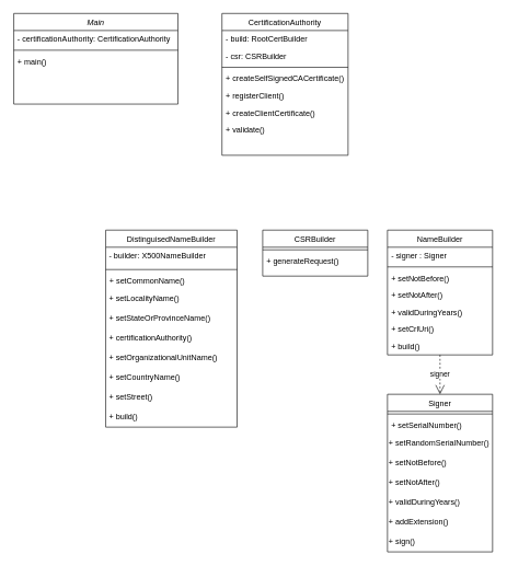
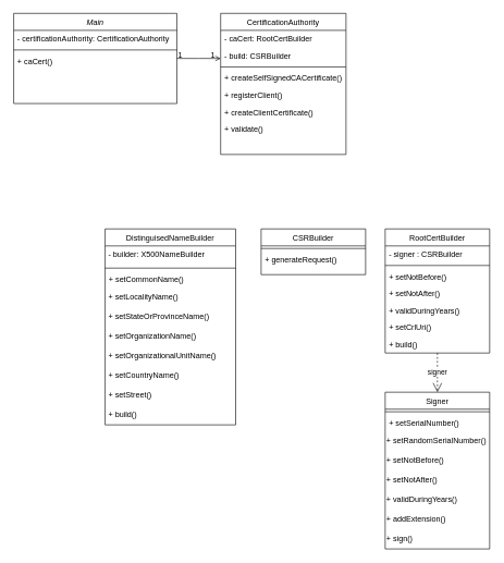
  <mxCell id="0" />
  <mxCell id="1" parent="0" />
  <mxCell id="2" value="Main" style="swimlane;fontStyle=2;align=center;verticalAlign=top;childLayout=stackLayout;horizontal=1;startSize=26;horizontalStack=0;resizeParent=1;resizeLast=0;collapsible=1;marginBottom=0;rounded=0;shadow=0;strokeWidth=1;" parent="1" vertex="1"><mxGeometry x="20" y="20" width="250" height="138" as="geometry"><mxRectangle x="230" y="140" width="160" height="26" as="alternateBounds" /></mxGeometry></mxCell>
  <mxCell id="3" value="- certificationAuthority: CertificationAuthority" style="text;align=left;verticalAlign=top;spacingLeft=4;spacingRight=4;overflow=hidden;rotatable=0;points=[[0,0.5],[1,0.5]];portConstraint=eastwest;" parent="2" vertex="1"><mxGeometry y="26" width="250" height="26" as="geometry" /></mxCell>
  <mxCell id="4" value="" style="line;html=1;strokeWidth=1;align=left;verticalAlign=middle;spacingTop=-1;spacingLeft=3;spacingRight=3;rotatable=0;labelPosition=right;points=[];portConstraint=eastwest;" parent="2" vertex="1"><mxGeometry y="52" width="250" height="8" as="geometry" /></mxCell>
- <mxCell id="5" value="+ main()" style="text;align=left;verticalAlign=top;spacingLeft=4;spacingRight=4;overflow=hidden;rotatable=0;points=[[0,0.5],[1,0.5]];portConstraint=eastwest;" parent="2" vertex="1"><mxGeometry y="60" width="250" height="26" as="geometry" /></mxCell>
- <mxCell id="6" value="NameBuilder" style="swimlane;fontStyle=0;align=center;verticalAlign=top;childLayout=stackLayout;horizontal=1;startSize=26;horizontalStack=0;resizeParent=1;resizeLast=0;collapsible=1;marginBottom=0;rounded=0;shadow=0;strokeWidth=1;" parent="1" vertex="1"><mxGeometry x="589" y="350" width="160" height="190" as="geometry"><mxRectangle x="340" y="380" width="170" height="26" as="alternateBounds" /></mxGeometry></mxCell>
- <mxCell id="7" value="- signer : Signer" style="text;align=left;verticalAlign=top;spacingLeft=4;spacingRight=4;overflow=hidden;rotatable=0;points=[[0,0.5],[1,0.5]];portConstraint=eastwest;" vertex="1" parent="6"><mxGeometry y="26" width="160" height="26" as="geometry" /></mxCell>
+ <mxCell id="5" value="+ caCert()" style="text;align=left;verticalAlign=top;spacingLeft=4;spacingRight=4;overflow=hidden;rotatable=0;points=[[0,0.5],[1,0.5]];portConstraint=eastwest;" parent="2" vertex="1"><mxGeometry y="60" width="250" height="26" as="geometry" /></mxCell>
+ <mxCell id="6" value="RootCertBuilder" style="swimlane;fontStyle=0;align=center;verticalAlign=top;childLayout=stackLayout;horizontal=1;startSize=26;horizontalStack=0;resizeParent=1;resizeLast=0;collapsible=1;marginBottom=0;rounded=0;shadow=0;strokeWidth=1;" parent="1" vertex="1"><mxGeometry x="589" y="350" width="160" height="190" as="geometry"><mxRectangle x="340" y="380" width="170" height="26" as="alternateBounds" /></mxGeometry></mxCell>
+ <mxCell id="7" value="- signer : CSRBuilder" style="text;align=left;verticalAlign=top;spacingLeft=4;spacingRight=4;overflow=hidden;rotatable=0;points=[[0,0.5],[1,0.5]];portConstraint=eastwest;" vertex="1" parent="6"><mxGeometry y="26" width="160" height="26" as="geometry" /></mxCell>
  <mxCell id="8" value="" style="line;html=1;strokeWidth=1;align=left;verticalAlign=middle;spacingTop=-1;spacingLeft=3;spacingRight=3;rotatable=0;labelPosition=right;points=[];portConstraint=eastwest;" parent="6" vertex="1"><mxGeometry y="52" width="160" height="8" as="geometry" /></mxCell>
  <mxCell id="9" value="+ setNotBefore()" style="text;align=left;verticalAlign=top;spacingLeft=4;spacingRight=4;overflow=hidden;rotatable=0;points=[[0,0.5],[1,0.5]];portConstraint=eastwest;" vertex="1" parent="6"><mxGeometry y="60" width="160" height="26" as="geometry" /></mxCell>
  <mxCell id="10" value="+ setNotAfter()" style="text;align=left;verticalAlign=top;spacingLeft=4;spacingRight=4;overflow=hidden;rotatable=0;points=[[0,0.5],[1,0.5]];portConstraint=eastwest;" vertex="1" parent="6"><mxGeometry y="86" width="160" height="26" as="geometry" /></mxCell>
  <mxCell id="11" value="+ validDuringYears()" style="text;align=left;verticalAlign=top;spacingLeft=4;spacingRight=4;overflow=hidden;rotatable=0;points=[[0,0.5],[1,0.5]];portConstraint=eastwest;" vertex="1" parent="6"><mxGeometry y="112" width="160" height="26" as="geometry" /></mxCell>
  <mxCell id="12" value="+ setCrlUri()" style="text;align=left;verticalAlign=top;spacingLeft=4;spacingRight=4;overflow=hidden;rotatable=0;points=[[0,0.5],[1,0.5]];portConstraint=eastwest;" vertex="1" parent="6"><mxGeometry y="138" width="160" height="26" as="geometry" /></mxCell>
  <mxCell id="13" value="+ build()" style="text;align=left;verticalAlign=top;spacingLeft=4;spacingRight=4;overflow=hidden;rotatable=0;points=[[0,0.5],[1,0.5]];portConstraint=eastwest;" vertex="1" parent="6"><mxGeometry y="164" width="160" height="26" as="geometry" /></mxCell>
  <mxCell id="14" value="CertificationAuthority" style="swimlane;fontStyle=0;align=center;verticalAlign=top;childLayout=stackLayout;horizontal=1;startSize=26;horizontalStack=0;resizeParent=1;resizeLast=0;collapsible=1;marginBottom=0;rounded=0;shadow=0;strokeWidth=1;" parent="1" vertex="1"><mxGeometry x="337" y="20" width="192" height="216" as="geometry"><mxRectangle x="550" y="140" width="160" height="26" as="alternateBounds" /></mxGeometry></mxCell>
- <mxCell id="15" value="- build: RootCertBuilder" style="text;align=left;verticalAlign=top;spacingLeft=4;spacingRight=4;overflow=hidden;rotatable=0;points=[[0,0.5],[1,0.5]];portConstraint=eastwest;" vertex="1" parent="14"><mxGeometry y="26" width="192" height="26" as="geometry" /></mxCell>
- <mxCell id="16" value="- csr: CSRBuilder" style="text;align=left;verticalAlign=top;spacingLeft=4;spacingRight=4;overflow=hidden;rotatable=0;points=[[0,0.5],[1,0.5]];portConstraint=eastwest;" vertex="1" parent="14"><mxGeometry y="52" width="192" height="26" as="geometry" /></mxCell>
+ <mxCell id="15" value="- caCert: RootCertBuilder" style="text;align=left;verticalAlign=top;spacingLeft=4;spacingRight=4;overflow=hidden;rotatable=0;points=[[0,0.5],[1,0.5]];portConstraint=eastwest;" vertex="1" parent="14"><mxGeometry y="26" width="192" height="26" as="geometry" /></mxCell>
+ <mxCell id="16" value="- build: CSRBuilder" style="text;align=left;verticalAlign=top;spacingLeft=4;spacingRight=4;overflow=hidden;rotatable=0;points=[[0,0.5],[1,0.5]];portConstraint=eastwest;" vertex="1" parent="14"><mxGeometry y="52" width="192" height="26" as="geometry" /></mxCell>
  <mxCell id="17" value="" style="line;html=1;strokeWidth=1;align=left;verticalAlign=middle;spacingTop=-1;spacingLeft=3;spacingRight=3;rotatable=0;labelPosition=right;points=[];portConstraint=eastwest;" parent="14" vertex="1"><mxGeometry y="78" width="192" height="8" as="geometry" /></mxCell>
  <mxCell id="18" value="+ createSelfSignedCACertificate()&#10;" style="text;align=left;verticalAlign=top;spacingLeft=4;spacingRight=4;overflow=hidden;rotatable=0;points=[[0,0.5],[1,0.5]];portConstraint=eastwest;" parent="14" vertex="1"><mxGeometry y="86" width="192" height="26" as="geometry" /></mxCell>
  <mxCell id="19" value="+ registerClient()" style="text;align=left;verticalAlign=top;spacingLeft=4;spacingRight=4;overflow=hidden;rotatable=0;points=[[0,0.5],[1,0.5]];portConstraint=eastwest;" parent="14" vertex="1"><mxGeometry y="112" width="192" height="26" as="geometry" /></mxCell>
  <mxCell id="20" value="+ createClientCertificate()" style="text;align=left;verticalAlign=top;spacingLeft=4;spacingRight=4;overflow=hidden;rotatable=0;points=[[0,0.5],[1,0.5]];portConstraint=eastwest;" vertex="1" parent="14"><mxGeometry y="138" width="192" height="26" as="geometry" /></mxCell>
  <mxCell id="21" value="+ validate()" style="text;align=left;verticalAlign=top;spacingLeft=4;spacingRight=4;overflow=hidden;rotatable=0;points=[[0,0.5],[1,0.5]];portConstraint=eastwest;" vertex="1" parent="14"><mxGeometry y="164" width="192" height="26" as="geometry" /></mxCell>
+ <mxCell id="22" value="" style="endArrow=open;shadow=0;strokeWidth=1;rounded=0;endFill=1;edgeStyle=elbowEdgeStyle;elbow=vertical;" parent="1" source="2" target="14" edge="1"><mxGeometry x="0.5" y="41" relative="1" as="geometry"><mxPoint x="270" y="92" as="sourcePoint" /><mxPoint x="430" y="92" as="targetPoint" /><mxPoint x="-40" y="32" as="offset" /></mxGeometry></mxCell>
+ <mxCell id="23" value="1" style="resizable=0;align=left;verticalAlign=bottom;labelBackgroundColor=none;fontSize=12;" parent="22" connectable="0" vertex="1"><mxGeometry x="-1" relative="1" as="geometry"><mxPoint y="4" as="offset" /></mxGeometry></mxCell>
+ <mxCell id="24" value="1" style="resizable=0;align=right;verticalAlign=bottom;labelBackgroundColor=none;fontSize=12;" parent="22" connectable="0" vertex="1"><mxGeometry x="1" relative="1" as="geometry"><mxPoint x="-7" y="4" as="offset" /></mxGeometry></mxCell>
  <mxCell id="25" value="CSRBuilder" style="swimlane;fontStyle=0;align=center;verticalAlign=top;childLayout=stackLayout;horizontal=1;startSize=26;horizontalStack=0;resizeParent=1;resizeLast=0;collapsible=1;marginBottom=0;rounded=0;shadow=0;strokeWidth=1;" vertex="1" parent="1"><mxGeometry x="399" y="350" width="160" height="70" as="geometry"><mxRectangle x="340" y="380" width="170" height="26" as="alternateBounds" /></mxGeometry></mxCell>
  <mxCell id="26" value="" style="line;html=1;strokeWidth=1;align=left;verticalAlign=middle;spacingTop=-1;spacingLeft=3;spacingRight=3;rotatable=0;labelPosition=right;points=[];portConstraint=eastwest;" vertex="1" parent="25"><mxGeometry y="26" width="160" height="8" as="geometry" /></mxCell>
  <mxCell id="27" value="+ generateRequest()" style="text;align=left;verticalAlign=top;spacingLeft=4;spacingRight=4;overflow=hidden;rotatable=0;points=[[0,0.5],[1,0.5]];portConstraint=eastwest;" vertex="1" parent="25"><mxGeometry y="34" width="160" height="26" as="geometry" /></mxCell>
  <mxCell id="28" value="Signer" style="swimlane;fontStyle=0;align=center;verticalAlign=top;childLayout=stackLayout;horizontal=1;startSize=26;horizontalStack=0;resizeParent=1;resizeLast=0;collapsible=1;marginBottom=0;rounded=0;shadow=0;strokeWidth=1;" vertex="1" parent="1"><mxGeometry x="589" y="600" width="160" height="240" as="geometry"><mxRectangle x="340" y="380" width="170" height="26" as="alternateBounds" /></mxGeometry></mxCell>
  <mxCell id="29" value="" style="line;html=1;strokeWidth=1;align=left;verticalAlign=middle;spacingTop=-1;spacingLeft=3;spacingRight=3;rotatable=0;labelPosition=right;points=[];portConstraint=eastwest;" vertex="1" parent="28"><mxGeometry y="26" width="160" height="8" as="geometry" /></mxCell>
  <mxCell id="30" value="+ setSerialNumber()" style="text;align=left;verticalAlign=top;spacingLeft=4;spacingRight=4;overflow=hidden;rotatable=0;points=[[0,0.5],[1,0.5]];portConstraint=eastwest;" vertex="1" parent="28"><mxGeometry y="34" width="160" height="26" as="geometry" /></mxCell>
  <mxCell id="31" value="+ setRandomSerialNumber()" style="text;whiteSpace=wrap;html=1;" vertex="1" parent="28"><mxGeometry y="60" width="160" height="30" as="geometry" /></mxCell>
  <mxCell id="32" value="+ setNotBefore()" style="text;whiteSpace=wrap;html=1;" vertex="1" parent="28"><mxGeometry y="90" width="160" height="30" as="geometry" /></mxCell>
  <mxCell id="33" value="+ setNotAfter()" style="text;whiteSpace=wrap;html=1;" vertex="1" parent="28"><mxGeometry y="120" width="160" height="30" as="geometry" /></mxCell>
  <mxCell id="34" value="+ validDuringYears()" style="text;whiteSpace=wrap;html=1;" vertex="1" parent="28"><mxGeometry y="150" width="160" height="30" as="geometry" /></mxCell>
  <mxCell id="35" value="+ addExtension()" style="text;whiteSpace=wrap;html=1;" vertex="1" parent="28"><mxGeometry y="180" width="160" height="30" as="geometry" /></mxCell>
  <mxCell id="36" value="+ sign()" style="text;whiteSpace=wrap;html=1;" vertex="1" parent="28"><mxGeometry y="210" width="160" height="30" as="geometry" /></mxCell>
  <mxCell id="37" value="signer" style="endArrow=open;endSize=12;dashed=1;html=1;rounded=0;exitX=0.5;exitY=1;exitDx=0;exitDy=0;entryX=0.5;entryY=0;entryDx=0;entryDy=0;" edge="1" parent="1" source="6" target="28"><mxGeometry width="160" relative="1" as="geometry"><mxPoint x="259" y="340" as="sourcePoint" /><mxPoint x="419" y="340" as="targetPoint" /><Array as="points" /></mxGeometry></mxCell>
  <mxCell id="38" value="DistinguisedNameBuilder" style="swimlane;fontStyle=0;align=center;verticalAlign=top;childLayout=stackLayout;horizontal=1;startSize=26;horizontalStack=0;resizeParent=1;resizeLast=0;collapsible=1;marginBottom=0;rounded=0;shadow=0;strokeWidth=1;" vertex="1" parent="1"><mxGeometry x="160" y="350" width="200" height="300" as="geometry"><mxRectangle x="340" y="380" width="170" height="26" as="alternateBounds" /></mxGeometry></mxCell>
  <mxCell id="39" value="&amp;nbsp;- builder:&amp;nbsp;X500NameBuilder" style="text;whiteSpace=wrap;html=1;" vertex="1" parent="38"><mxGeometry y="26" width="200" height="30" as="geometry" /></mxCell>
  <mxCell id="40" value="" style="line;html=1;strokeWidth=1;align=left;verticalAlign=middle;spacingTop=-1;spacingLeft=3;spacingRight=3;rotatable=0;labelPosition=right;points=[];portConstraint=eastwest;" vertex="1" parent="38"><mxGeometry y="56" width="200" height="8" as="geometry" /></mxCell>
  <mxCell id="41" value="+ setCommonName()" style="text;align=left;verticalAlign=top;spacingLeft=4;spacingRight=4;overflow=hidden;rotatable=0;points=[[0,0.5],[1,0.5]];portConstraint=eastwest;" vertex="1" parent="38"><mxGeometry y="64" width="200" height="26" as="geometry" /></mxCell>
  <mxCell id="42" value="&amp;nbsp;+ setLocalityName()" style="text;whiteSpace=wrap;html=1;" vertex="1" parent="38"><mxGeometry y="90" width="200" height="30" as="geometry" /></mxCell>
  <mxCell id="43" value="&amp;nbsp;+ setStateOrProvinceName()" style="text;whiteSpace=wrap;html=1;" vertex="1" parent="38"><mxGeometry y="120" width="200" height="30" as="geometry" /></mxCell>
- <mxCell id="44" value="&amp;nbsp;+ certificationAuthority()" style="text;whiteSpace=wrap;html=1;" vertex="1" parent="38"><mxGeometry y="150" width="200" height="30" as="geometry" /></mxCell>
+ <mxCell id="44" value="&amp;nbsp;+ setOrganizationName()" style="text;whiteSpace=wrap;html=1;" vertex="1" parent="38"><mxGeometry y="150" width="200" height="30" as="geometry" /></mxCell>
  <mxCell id="45" value="&amp;nbsp;+ setOrganizationalUnitName()" style="text;whiteSpace=wrap;html=1;" vertex="1" parent="38"><mxGeometry y="180" width="200" height="30" as="geometry" /></mxCell>
  <mxCell id="46" value="&amp;nbsp;+ setCountryName()" style="text;whiteSpace=wrap;html=1;" vertex="1" parent="38"><mxGeometry y="210" width="200" height="30" as="geometry" /></mxCell>
  <mxCell id="47" value="&amp;nbsp;+ setStreet()" style="text;whiteSpace=wrap;html=1;" vertex="1" parent="38"><mxGeometry y="240" width="200" height="30" as="geometry" /></mxCell>
  <mxCell id="48" value="&amp;nbsp;+ build()" style="text;whiteSpace=wrap;html=1;" vertex="1" parent="38"><mxGeometry y="270" width="200" height="30" as="geometry" /></mxCell>
